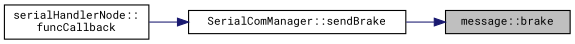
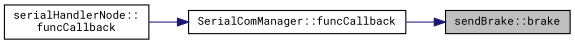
  digraph {
    fontname="Roboto Mono"
    rankdir=RL
    node [color=black fillcolor=white fontname="Roboto Mono" fontsize=10 shape=record style=filled]
    edge [color=midnightblue dir=back fontname="Roboto Mono" fontsize=10 labelfontname=Helvetica labelfontsize=10 style=solid]
-   n1 [fillcolor=grey75 fontcolor=black height=0.2 label="message::brake" width=0.4]
-   n2 [height=0.2 label="SerialComManager::sendBrake" width=0.4]
+   n1 [fillcolor=grey75 fontcolor=black height=0.2 label="sendBrake::brake" width=0.4]
+   n2 [height=0.2 label="SerialComManager::funcCallback" width=0.4]
    n3 [height=0.2 label="serialHandlerNode::\lfuncCallback" width=0.4]
    n1 -> n2
    n2 -> n3
  }
